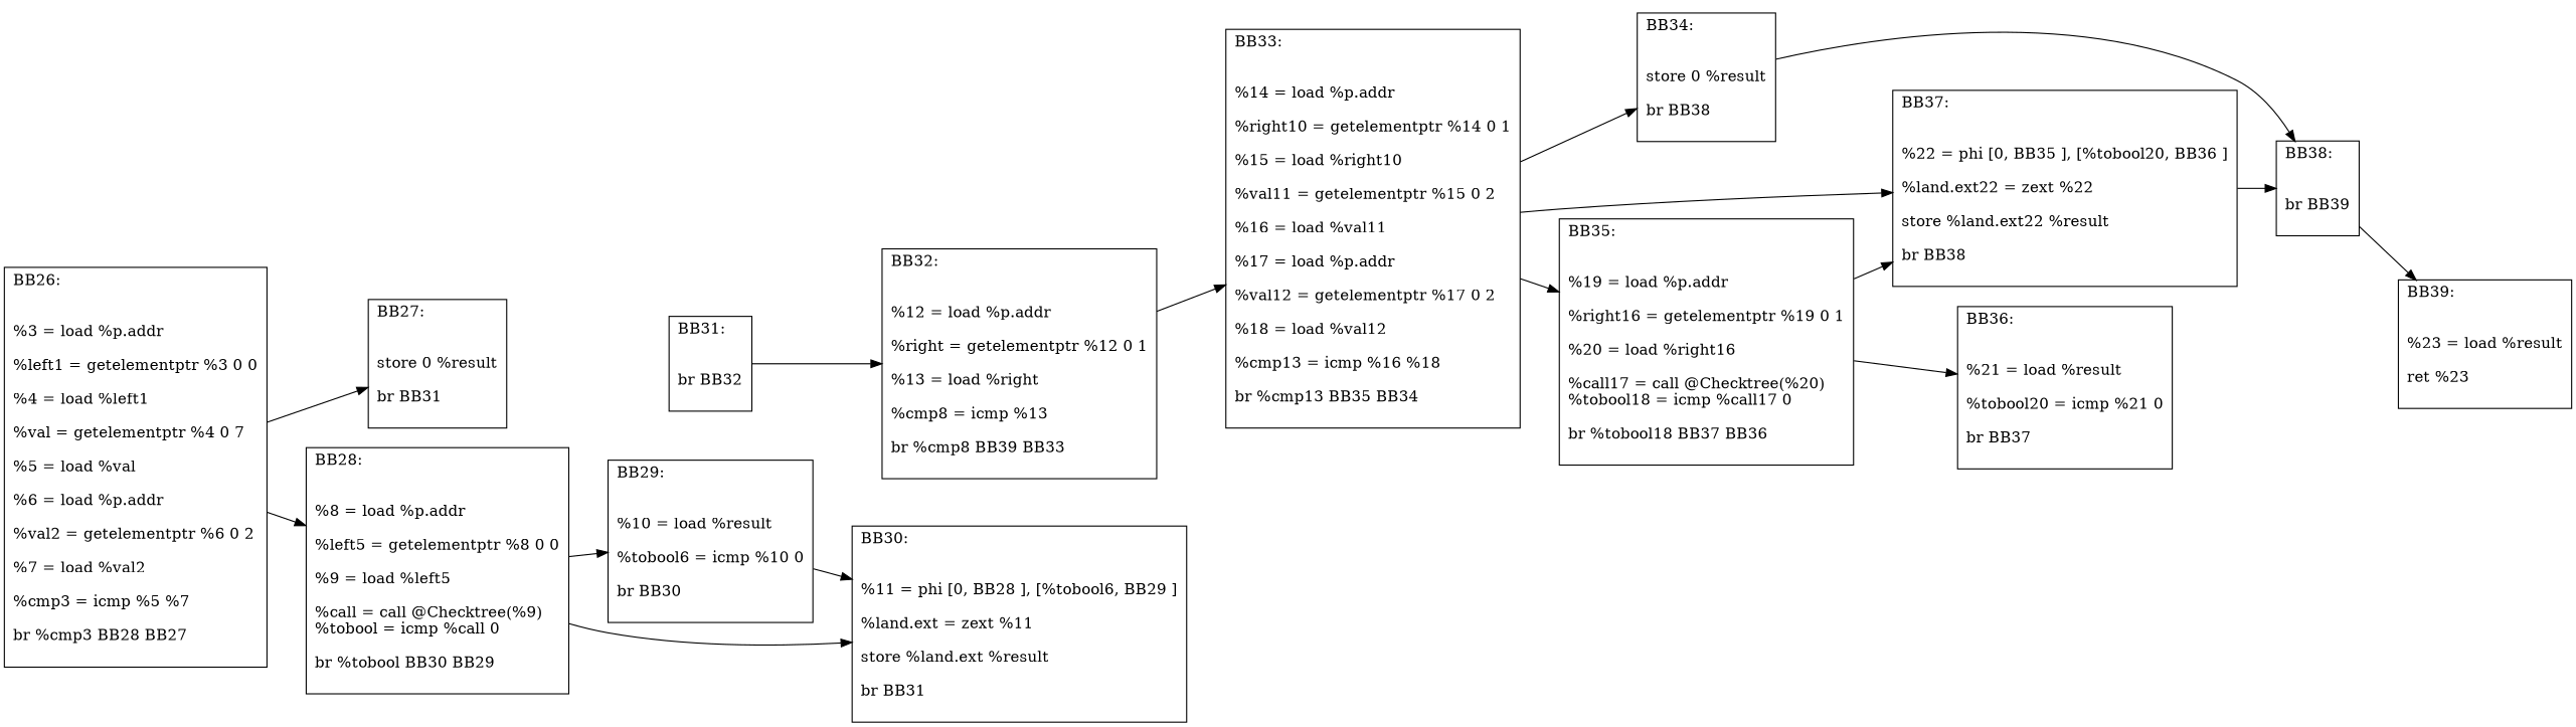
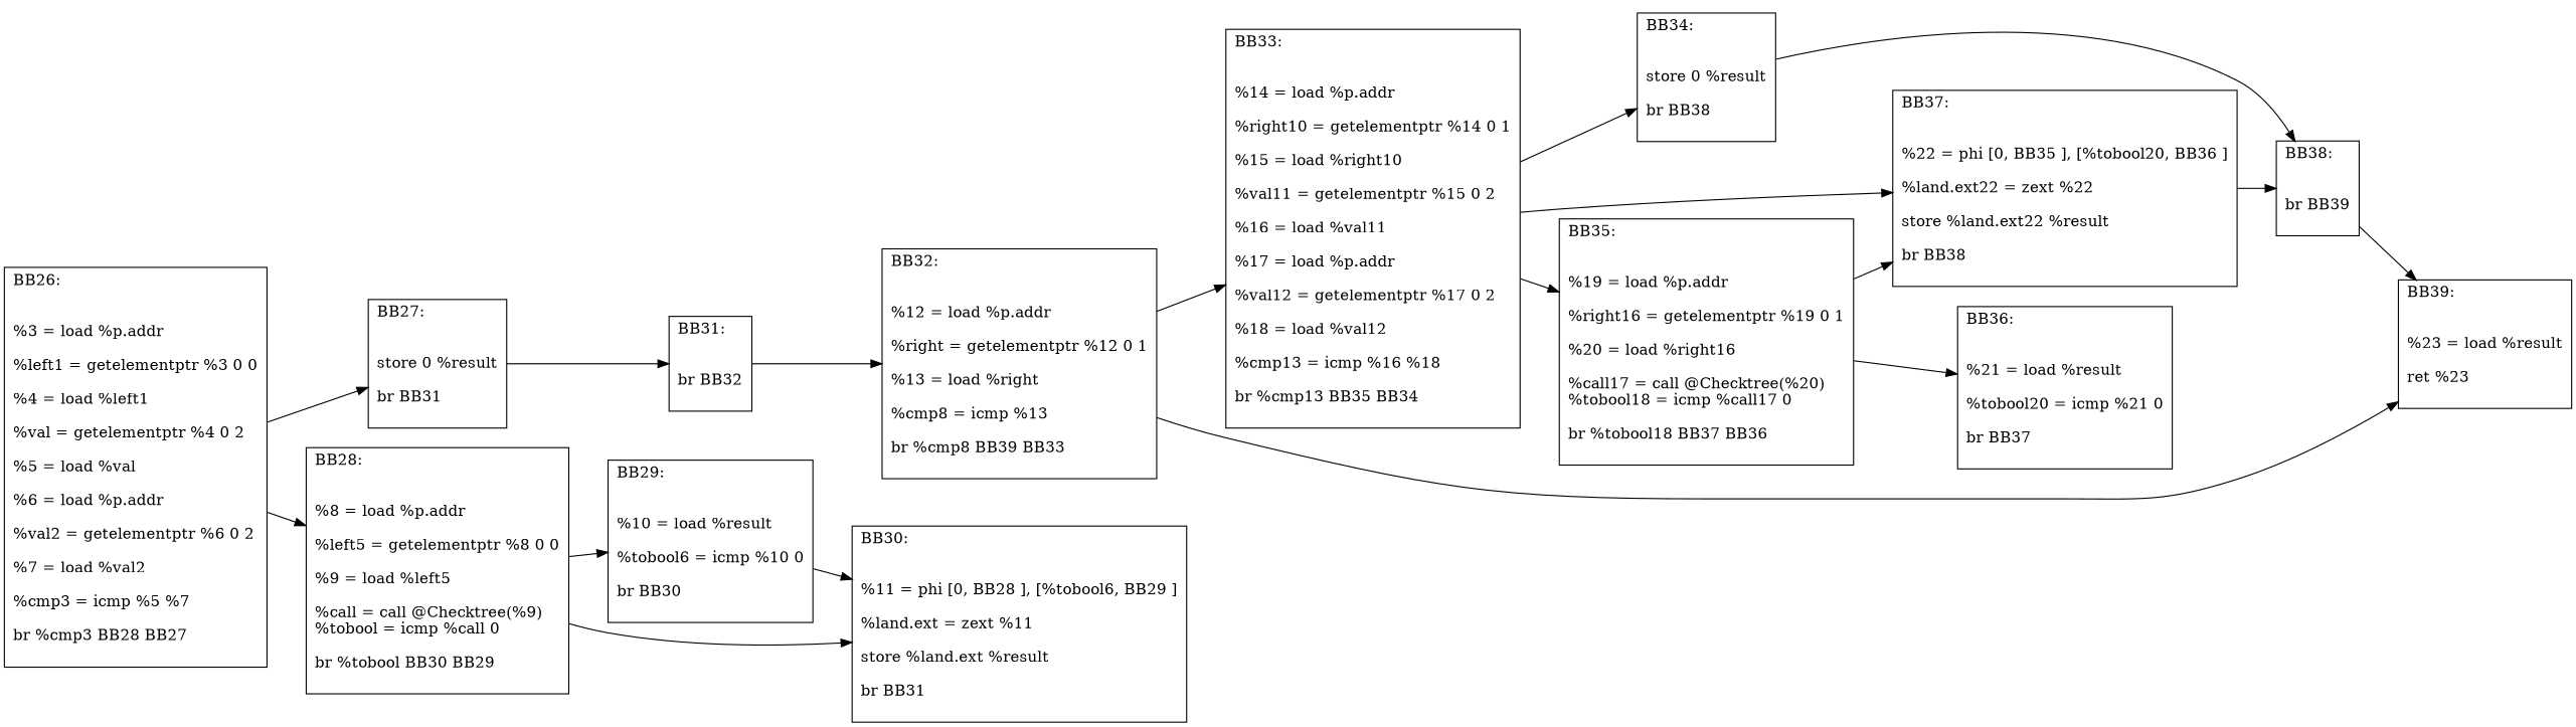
  digraph {
    rankdir=LR
    node [shape=record]
-   n1 [label="{BB26:\l\l\n%3 = load %p.addr\l\n%left1 = getelementptr %3 0 0\l\n%4 = load %left1\l\n%val = getelementptr %4 0 7\l\n%5 = load %val\l\n%6 = load %p.addr\l\n%val2 = getelementptr %6 0 2\l\n%7 = load %val2\l\n%cmp3 = icmp %5 %7\l\nbr %cmp3 BB28 BB27\l\n}"]
+   n1 [label="{BB26:\l\l\n%3 = load %p.addr\l\n%left1 = getelementptr %3 0 0\l\n%4 = load %left1\l\n%val = getelementptr %4 0 2\l\n%5 = load %val\l\n%6 = load %p.addr\l\n%val2 = getelementptr %6 0 2\l\n%7 = load %val2\l\n%cmp3 = icmp %5 %7\l\nbr %cmp3 BB28 BB27\l\n}"]
    n2 [label="{BB27:\l\l\nstore 0 %result\l\nbr BB31\l\n}"]
    n3 [label="{BB28:\l\l\n%8 = load %p.addr\l\n%left5 = getelementptr %8 0 0\l\n%9 = load %left5\l\n%call = call @Checktree(%9)\l%tobool = icmp %call 0\l\nbr %tobool BB30 BB29\l\n}"]
    n4 [label="{BB32:\l\l\n%12 = load %p.addr\l\n%right = getelementptr %12 0 1\l\n%13 = load %right\l\n%cmp8 = icmp %13 \l\nbr %cmp8 BB39 BB33\l\n}"]
    n5 [label="{BB33:\l\l\n%14 = load %p.addr\l\n%right10 = getelementptr %14 0 1\l\n%15 = load %right10\l\n%val11 = getelementptr %15 0 2\l\n%16 = load %val11\l\n%17 = load %p.addr\l\n%val12 = getelementptr %17 0 2\l\n%18 = load %val12\l\n%cmp13 = icmp %16 %18\l\nbr %cmp13 BB35 BB34\l\n}"]
    n6 [label="{BB39:\l\l\n%23 = load %result\l\nret %23\l\n}"]
    n7 [label="{BB31:\l\l\nbr BB32\l\n}"]
    n8 [label="{BB29:\l\l\n%10 = load %result\l\n%tobool6 = icmp %10 0\l\nbr BB30\l\n}"]
    n9 [label="{BB30:\l\l\n%11 = phi [0, BB28 ],  [%tobool6, BB29 ]\l\n%land.ext = zext %11\l\nstore %land.ext %result\l\nbr BB31\l\n}"]
    n10 [label="{BB34:\l\l\nstore 0 %result\l\nbr BB38\l\n}"]
    n11 [label="{BB35:\l\l\n%19 = load %p.addr\l\n%right16 = getelementptr %19 0 1\l\n%20 = load %right16\l\n%call17 = call @Checktree(%20)\l%tobool18 = icmp %call17 0\l\nbr %tobool18 BB37 BB36\l\n}"]
    n12 [label="{BB37:\l\l\n%22 = phi [0, BB35 ],  [%tobool20, BB36 ]\l\n%land.ext22 = zext %22\l\nstore %land.ext22 %result\l\nbr BB38\l\n}"]
    n13 [label="{BB38:\l\l\nbr BB39\l\n}"]
    n14 [label="{BB36:\l\l\n%21 = load %result\l\n%tobool20 = icmp %21 0\l\nbr BB37\l\n}"]
    n1 -> n2
    n1 -> n3
+   n2 -> n7
    n3 -> n8
    n3 -> n9
    n4 -> n5
+   n4 -> n6
    n5 -> n10
    n5 -> n11
    n5 -> n12
    n7 -> n4
    n8 -> n9
    n10 -> n13
    n11 -> n12
    n11 -> n14
    n12 -> n13
    n13 -> n6
  }
